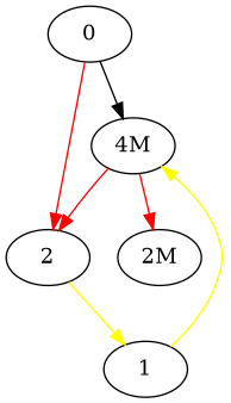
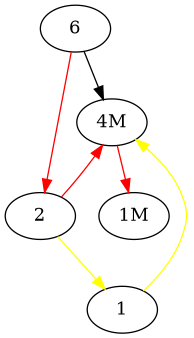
  digraph {
    edge [color=red]
-   0
+   0 [label=6]
    "4M"
    2
-   "1M" [label="2M"]
+   "1M"
    n5 [label=1]
    0 -> "4M" [color=""]
    0 -> 2
    "4M" -> "1M"
-   "4M" -> 2
+   2 -> "4M"
    2 -> n5 [color=yellow]
    n5 -> "4M" [color=yellow]
  }
